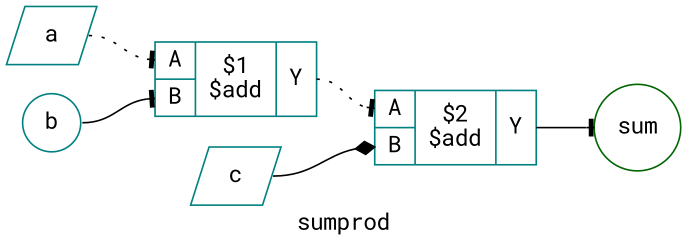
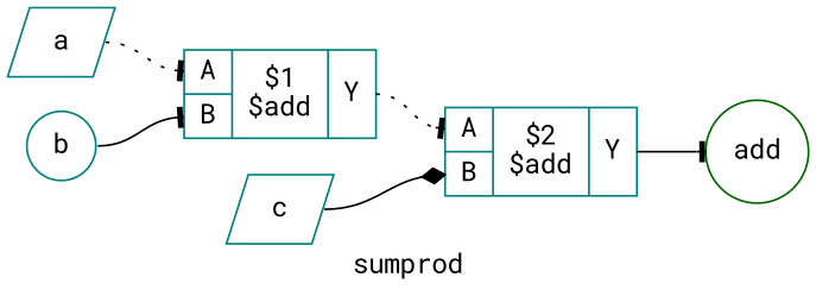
  digraph {
    label=sumprod
    rankdir=LR
    remincross=true
    fontname="Roboto Mono"
    node [color=teal fontcolor=black shape=parallelogram fontname="Roboto Mono"]
    edge [color=black fontcolor=black headport="p6:w" style=solid tailport=e arrowhead=tee fontname="Roboto Mono"]
    n1 [label=a]
    n2 [label="{{<p6> A|<p7> B}|$1\n$add|{<p8> Y}}" shape=record fontcolor=""]
    n3 [label=b shape=circle]
    n4 [label=c]
    n5 [label="{{<p6> A|<p7> B}|$2\n$add|{<p8> Y}}" shape=record fontcolor=""]
-   n6 [color=darkgreen label=sum shape=circle]
+   n6 [color=darkgreen label=add shape=circle]
    n1 -> n2 [style=dotted]
    n2 -> n5 [style=dotted tailport="p8:e"]
    n3 -> n2 [headport="p7:w"]
    n4 -> n5 [headport="p7:w" arrowhead=diamond]
    n5 -> n6 [headport=w tailport="p8:e"]
  }
